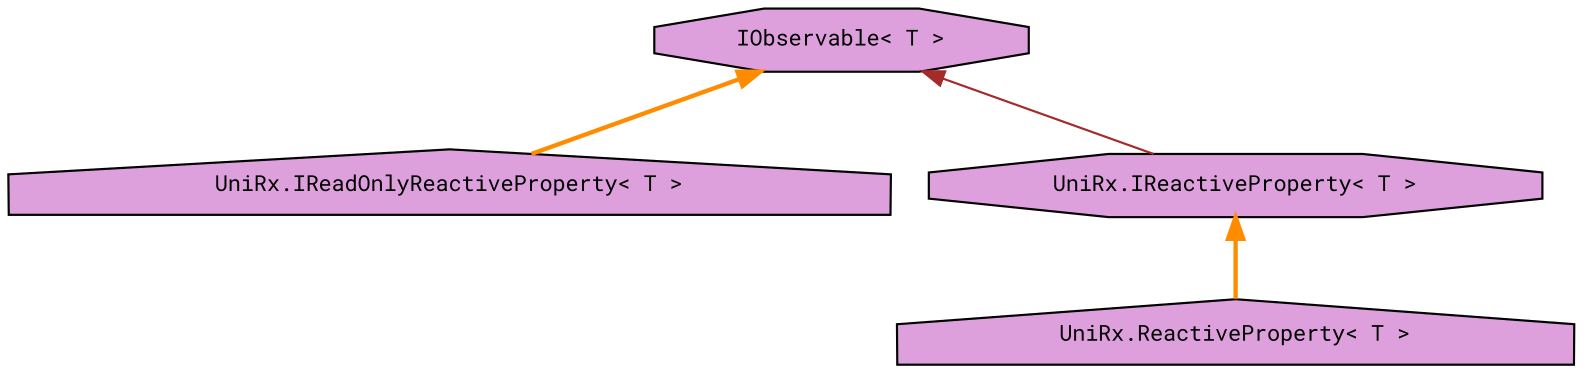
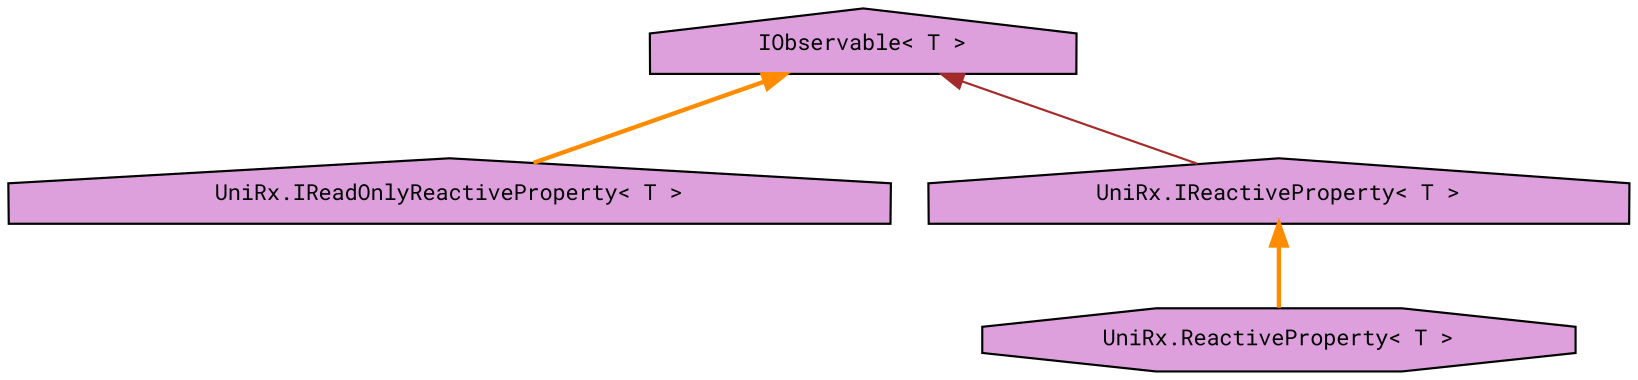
  digraph {
    fontname="Roboto Mono"
    node [color=black fillcolor=plum fontname="Roboto Mono" fontsize=10 shape=house style=filled]
    edge [color=darkorange dir=back fontname="Roboto Mono" fontsize=10 labelfontname=Helvetica labelfontsize=10 style=bold]
    n1 [fontcolor=black height=0.2 label="UniRx.IReadOnlyReactiveProperty\< T \>" width=0.4]
-   n2 [height=0.2 label="UniRx.IReactiveProperty\< T \>" shape=octagon width=0.4]
-   n3 [height=0.2 label="UniRx.ReactiveProperty\< T \>" width=0.4]
-   n4 [height=0.2 label="IObservable\< T \>" shape=octagon width=0.4]
+   n2 [height=0.2 label="UniRx.IReactiveProperty\< T \>" width=0.4]
+   n3 [height=0.2 label="UniRx.ReactiveProperty\< T \>" shape=octagon width=0.4]
+   n4 [height=0.2 label="IObservable\< T \>" width=0.4]
    n2 -> n3
    n4 -> n1
    n4 -> n2 [color=brown style=solid]
  }
